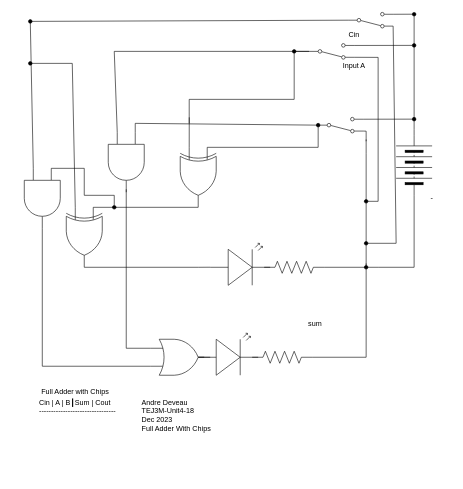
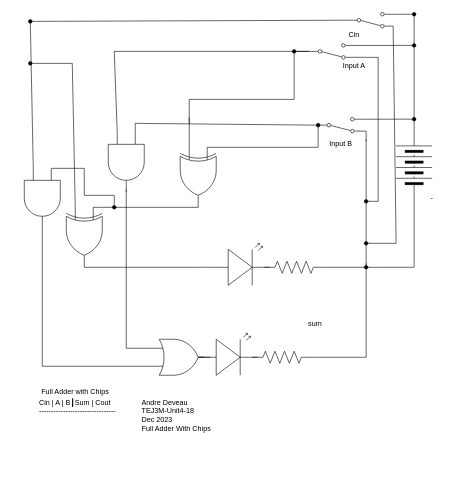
  <mxCell id="0" />
  <mxCell id="1" parent="0" />
  <mxCell id="2" value="Andre Deveau&lt;br&gt;TEJ3M-Unit4-18&lt;br&gt;Dec 2023&lt;br&gt;Full Adder With Chips" style="text;html=1;strokeColor=none;fillColor=none;align=left;verticalAlign=middle;whiteSpace=wrap;rounded=0;" parent="1" vertex="1"><mxGeometry x="234" y="677" width="146" height="30" as="geometry" /></mxCell>
  <mxCell id="3" value="&lt;div style=&quot;text-align: left;&quot;&gt;&lt;font color=&quot;#ffffff&quot;&gt;0 | 0 |&amp;nbsp; 0┃ 0&amp;nbsp; &amp;nbsp; &amp;nbsp; | 0&lt;/font&gt;&lt;/div&gt;&lt;div style=&quot;text-align: left;&quot;&gt;&lt;font color=&quot;#ffffff&quot;&gt;0 | 0 |&amp;nbsp; 1┃ 1&amp;nbsp; &amp;nbsp; &amp;nbsp; | 0&lt;/font&gt;&lt;/div&gt;&lt;div style=&quot;text-align: left;&quot;&gt;&lt;font color=&quot;#ffffff&quot;&gt;0 | 1 |&amp;nbsp; 0┃ 1&amp;nbsp; &amp;nbsp; &amp;nbsp; | 0&lt;/font&gt;&lt;/div&gt;&lt;div style=&quot;text-align: left;&quot;&gt;&lt;font color=&quot;#ffffff&quot;&gt;0 | 1 |&amp;nbsp; 1┃ 0&amp;nbsp; &amp;nbsp; &amp;nbsp; | 1&lt;/font&gt;&lt;/div&gt;&lt;div style=&quot;text-align: left;&quot;&gt;&lt;font color=&quot;#ffffff&quot;&gt;1 | 0 |&amp;nbsp; 0┃ 1&amp;nbsp; &amp;nbsp; &amp;nbsp; | 0&lt;/font&gt;&lt;/div&gt;&lt;div style=&quot;text-align: left;&quot;&gt;&lt;font color=&quot;#ffffff&quot;&gt;1 | 0 |&amp;nbsp; 1┃ 0&amp;nbsp; &amp;nbsp; &amp;nbsp; | 1&lt;/font&gt;&lt;/div&gt;&lt;div style=&quot;text-align: left;&quot;&gt;&lt;font color=&quot;#ffffff&quot;&gt;1 | 1 |&amp;nbsp; 0┃ 0&amp;nbsp; &amp;nbsp; &amp;nbsp; | 1&lt;/font&gt;&lt;/div&gt;&lt;div style=&quot;text-align: left;&quot;&gt;&lt;font color=&quot;#ffffff&quot;&gt;1 | 1 |&amp;nbsp; 1┃ 1&amp;nbsp; &amp;nbsp; &amp;nbsp; | 1&lt;/font&gt;&lt;/div&gt;" style="text;html=1;strokeColor=none;fillColor=none;align=center;verticalAlign=middle;whiteSpace=wrap;rounded=0;" parent="1" vertex="1"><mxGeometry x="59" y="703" width="130" height="90" as="geometry" /></mxCell>
  <mxCell id="4" style="edgeStyle=none;html=1;exitX=0;exitY=0.25;exitDx=0;exitDy=0;exitPerimeter=0;entryX=0;entryY=0.5;entryDx=0;entryDy=0;endArrow=oval;endFill=1;rounded=0;startArrow=none;startFill=0;" edge="1" parent="1" target="8"><mxGeometry relative="1" as="geometry"><Array as="points"><mxPoint x="530" y="245" /></Array><mxPoint x="345" y="245" as="sourcePoint" /></mxGeometry></mxCell>
  <mxCell id="5" style="edgeStyle=none;rounded=0;html=1;endArrow=oval;endFill=1;startArrow=none;startFill=0;" edge="1" parent="1"><mxGeometry relative="1" as="geometry"><mxPoint x="610" y="445" as="targetPoint" /><mxPoint x="610" y="235" as="sourcePoint" /><Array as="points"><mxPoint x="610" y="255" /></Array></mxGeometry></mxCell>
  <mxCell id="6" style="edgeStyle=none;html=1;exitX=1;exitY=0.12;exitDx=0;exitDy=0;endArrow=oval;endFill=1;startArrow=none;startFill=0;" edge="1" parent="1" source="8"><mxGeometry relative="1" as="geometry"><mxPoint x="690" y="198" as="targetPoint" /></mxGeometry></mxCell>
  <mxCell id="7" style="edgeStyle=none;rounded=0;jumpStyle=none;html=1;exitX=1;exitY=0.88;exitDx=0;exitDy=0;strokeColor=default;strokeWidth=1;startArrow=none;startFill=0;endArrow=none;endFill=0;endSize=6;" edge="1" parent="1" source="8"><mxGeometry relative="1" as="geometry"><mxPoint x="610" y="231.884" as="targetPoint" /><Array as="points"><mxPoint x="610" y="218" /><mxPoint x="610" y="235" /></Array></mxGeometry></mxCell>
  <mxCell id="8" value="" style="shape=mxgraph.electrical.electro-mechanical.twoWaySwitch;aspect=fixed;elSwitchState=2;flipV=1;" vertex="1" parent="1"><mxGeometry x="530" y="195" width="75" height="26" as="geometry" /></mxCell>
  <mxCell id="9" style="edgeStyle=none;html=1;exitX=0;exitY=0.57;exitDx=0;exitDy=0;exitPerimeter=0;endArrow=none;endFill=0;entryX=1;entryY=0.5;entryDx=0;entryDy=0;entryPerimeter=0;" edge="1" parent="1" source="10"><mxGeometry relative="1" as="geometry"><mxPoint x="330" y="445" as="targetPoint" /></mxGeometry></mxCell>
  <mxCell id="10" value="" style="verticalLabelPosition=bottom;shadow=0;dashed=0;align=center;html=1;verticalAlign=top;shape=mxgraph.electrical.opto_electronics.led_2;pointerEvents=1;" vertex="1" parent="1"><mxGeometry x="350" y="405" width="100" height="70" as="geometry" /></mxCell>
  <mxCell id="11" style="edgeStyle=none;rounded=0;html=1;startArrow=none;startFill=0;endArrow=none;endFill=0;" edge="1" parent="1" source="12"><mxGeometry relative="1" as="geometry"><mxPoint x="630" y="445" as="targetPoint" /></mxGeometry></mxCell>
  <mxCell id="12" value="" style="pointerEvents=1;verticalLabelPosition=bottom;shadow=0;dashed=0;align=center;html=1;verticalAlign=top;shape=mxgraph.electrical.resistors.resistor_2;" vertex="1" parent="1"><mxGeometry x="440" y="435" width="100" height="20" as="geometry" /></mxCell>
  <mxCell id="13" style="edgeStyle=none;rounded=0;html=1;exitX=1;exitY=0.5;exitDx=0;exitDy=0;startArrow=none;startFill=0;endArrow=none;endFill=0;" edge="1" parent="1" source="15"><mxGeometry relative="1" as="geometry"><mxPoint x="630" y="445" as="targetPoint" /><mxPoint x="640" y="355" as="sourcePoint" /><Array as="points"><mxPoint x="690" y="445" /></Array></mxGeometry></mxCell>
  <mxCell id="14" style="edgeStyle=none;html=1;exitX=0;exitY=0.5;exitDx=0;exitDy=0;endArrow=none;endFill=0;" edge="1" parent="1" source="15"><mxGeometry relative="1" as="geometry"><mxPoint x="690" y="25" as="targetPoint" /><Array as="points"><mxPoint x="690" y="205" /></Array></mxGeometry></mxCell>
  <mxCell id="15" value="" style="pointerEvents=1;verticalLabelPosition=bottom;shadow=0;dashed=0;align=center;html=1;verticalAlign=top;shape=mxgraph.electrical.miscellaneous.batteryStack;rotation=90;flipV=0;flipH=1;" vertex="1" parent="1"><mxGeometry x="640" y="245" width="100" height="60" as="geometry" /></mxCell>
+ <mxCell id="16" value="Input B" style="text;strokeColor=none;align=center;fillColor=none;html=1;verticalAlign=middle;whiteSpace=wrap;rounded=0;labelBackgroundColor=none;" vertex="1" parent="1"><mxGeometry x="537.5" y="225" width="60" height="30" as="geometry" /></mxCell>
  <mxCell id="17" value="sum" style="text;strokeColor=none;align=center;fillColor=none;html=1;verticalAlign=middle;whiteSpace=wrap;rounded=0;labelBackgroundColor=none;" vertex="1" parent="1"><mxGeometry x="495" y="525" width="60" height="30" as="geometry" /></mxCell>
  <mxCell id="18" value="-" style="text;strokeColor=none;align=center;fillColor=none;html=1;verticalAlign=middle;whiteSpace=wrap;rounded=0;" vertex="1" parent="1"><mxGeometry x="690" y="315" width="60" height="30" as="geometry" /></mxCell>
  <mxCell id="19" value="Input A" style="text;strokeColor=none;align=center;fillColor=none;html=1;verticalAlign=middle;whiteSpace=wrap;rounded=0;labelBackgroundColor=none;" vertex="1" parent="1"><mxGeometry x="560" y="95" width="60" height="30" as="geometry" /></mxCell>
  <mxCell id="20" style="edgeStyle=none;html=1;endArrow=oval;endFill=1;rounded=0;startArrow=none;startFill=0;strokeColor=default;strokeWidth=1;endSize=6;jumpStyle=none;" edge="1" parent="1"><mxGeometry relative="1" as="geometry"><mxPoint x="610" y="335" as="targetPoint" /><mxPoint x="630" y="95" as="sourcePoint" /><Array as="points"><mxPoint x="630" y="335" /><mxPoint x="610" y="335" /></Array></mxGeometry></mxCell>
  <mxCell id="21" style="edgeStyle=none;rounded=0;html=1;exitX=1;exitY=0.88;exitDx=0;exitDy=0;startArrow=none;startFill=0;endArrow=none;endFill=0;" edge="1" parent="1" source="26"><mxGeometry relative="1" as="geometry"><mxPoint x="630" y="95" as="targetPoint" /></mxGeometry></mxCell>
  <mxCell id="22" style="edgeStyle=none;rounded=0;jumpStyle=none;html=1;exitX=1;exitY=0.12;exitDx=0;exitDy=0;strokeColor=default;strokeWidth=1;startArrow=none;startFill=0;endArrow=oval;endFill=1;endSize=6;" edge="1" parent="1" source="26"><mxGeometry relative="1" as="geometry"><mxPoint x="690" y="75" as="targetPoint" /></mxGeometry></mxCell>
  <mxCell id="23" style="edgeStyle=none;rounded=0;html=1;endArrow=none;endFill=0;startArrow=oval;startFill=1;" edge="1" parent="1"><mxGeometry relative="1" as="geometry"><mxPoint x="315" y="205" as="targetPoint" /><Array as="points"><mxPoint x="490" y="165" /><mxPoint x="315" y="165" /></Array><mxPoint x="490" y="85" as="sourcePoint" /></mxGeometry></mxCell>
  <mxCell id="24" style="edgeStyle=none;html=1;exitX=0;exitY=0.5;exitDx=0;exitDy=0;startArrow=none;startFill=0;endArrow=none;endFill=0;" edge="1" parent="1" source="26"><mxGeometry relative="1" as="geometry"><mxPoint x="490" y="85" as="targetPoint" /></mxGeometry></mxCell>
  <mxCell id="25" style="edgeStyle=none;rounded=0;html=1;exitX=0;exitY=0.5;exitDx=0;exitDy=0;startArrow=none;startFill=0;endArrow=none;endFill=0;fillColor=none;" edge="1" parent="1" source="26"><mxGeometry relative="1" as="geometry"><mxPoint x="190" y="85" as="targetPoint" /></mxGeometry></mxCell>
  <mxCell id="26" value="" style="shape=mxgraph.electrical.electro-mechanical.twoWaySwitch;aspect=fixed;elSwitchState=2;flipV=1;" vertex="1" parent="1"><mxGeometry x="515" y="72" width="75" height="26" as="geometry" /></mxCell>
  <mxCell id="27" value="" style="edgeStyle=none;orthogonalLoop=1;jettySize=auto;html=1;rounded=0;strokeColor=default;strokeWidth=1;startArrow=none;startFill=0;endArrow=none;endFill=0;endSize=6;jumpStyle=none;" edge="1" parent="1"><mxGeometry width="80" relative="1" as="geometry"><mxPoint x="610" y="235" as="sourcePoint" /><mxPoint x="610" y="235" as="targetPoint" /><Array as="points" /></mxGeometry></mxCell>
  <mxCell id="28" style="edgeStyle=none;html=1;exitX=0;exitY=0.75;exitDx=0;exitDy=0;exitPerimeter=0;endArrow=none;endFill=0;" edge="1" parent="1"><mxGeometry relative="1" as="geometry"><mxPoint x="315.062" y="195" as="targetPoint" /><mxPoint x="315" y="245" as="sourcePoint" /></mxGeometry></mxCell>
  <mxCell id="29" style="edgeStyle=none;rounded=0;html=1;exitX=1;exitY=0.5;exitDx=0;exitDy=0;exitPerimeter=0;entryX=0;entryY=0.25;entryDx=0;entryDy=0;entryPerimeter=0;startArrow=none;startFill=0;endArrow=none;endFill=0;" edge="1" parent="1" source="30" target="48"><mxGeometry relative="1" as="geometry" /></mxCell>
  <mxCell id="30" value="" style="verticalLabelPosition=bottom;shadow=0;dashed=0;align=center;html=1;verticalAlign=top;shape=mxgraph.electrical.logic_gates.logic_gate;operation=xor;rotation=90;" vertex="1" parent="1"><mxGeometry x="280" y="265" width="100" height="60" as="geometry" /></mxCell>
  <mxCell id="31" value="" style="verticalLabelPosition=bottom;shadow=0;dashed=0;align=center;html=1;verticalAlign=top;shape=mxgraph.electrical.opto_electronics.led_2;pointerEvents=1;" vertex="1" parent="1"><mxGeometry x="330" y="555" width="100" height="70" as="geometry" /></mxCell>
  <mxCell id="32" style="edgeStyle=none;rounded=0;html=1;startArrow=none;startFill=0;endArrow=none;endFill=0;" edge="1" parent="1" source="33"><mxGeometry relative="1" as="geometry"><mxPoint x="610" y="595" as="targetPoint" /></mxGeometry></mxCell>
  <mxCell id="33" value="" style="pointerEvents=1;verticalLabelPosition=bottom;shadow=0;dashed=0;align=center;html=1;verticalAlign=top;shape=mxgraph.electrical.resistors.resistor_2;" vertex="1" parent="1"><mxGeometry x="420" y="585" width="100" height="20" as="geometry" /></mxCell>
  <mxCell id="34" value="" style="edgeStyle=none;orthogonalLoop=1;jettySize=auto;html=1;endArrow=none;endFill=0;" edge="1" parent="1"><mxGeometry width="80" relative="1" as="geometry"><mxPoint x="610" y="438.6" as="sourcePoint" /><mxPoint x="610" y="595" as="targetPoint" /><Array as="points" /></mxGeometry></mxCell>
  <mxCell id="35" value="" style="edgeStyle=none;orthogonalLoop=1;jettySize=auto;html=1;endArrow=none;endFill=0;" edge="1" parent="1" target="38"><mxGeometry width="80" relative="1" as="geometry"><mxPoint x="210" y="315" as="sourcePoint" /><mxPoint x="210" y="595" as="targetPoint" /><Array as="points" /></mxGeometry></mxCell>
  <mxCell id="36" style="edgeStyle=none;html=1;exitX=0;exitY=0.25;exitDx=0;exitDy=0;exitPerimeter=0;entryX=0;entryY=0.5;entryDx=0;entryDy=0;startArrow=none;startFill=0;endArrow=none;endFill=0;rounded=0;" edge="1" parent="1" source="38" target="8"><mxGeometry relative="1" as="geometry"><Array as="points"><mxPoint x="225" y="205" /></Array></mxGeometry></mxCell>
  <mxCell id="37" style="edgeStyle=none;rounded=0;html=1;exitX=0;exitY=0.75;exitDx=0;exitDy=0;exitPerimeter=0;startArrow=none;startFill=0;endArrow=none;endFill=0;fillColor=none;strokeColor=default;" edge="1" parent="1" source="38"><mxGeometry relative="1" as="geometry"><mxPoint x="190" y="85" as="targetPoint" /></mxGeometry></mxCell>
  <mxCell id="38" value="" style="verticalLabelPosition=bottom;shadow=0;dashed=0;align=center;html=1;verticalAlign=top;shape=mxgraph.electrical.logic_gates.logic_gate;operation=and;rotation=90;" vertex="1" parent="1"><mxGeometry x="160" y="240" width="100" height="60" as="geometry" /></mxCell>
  <mxCell id="39" value="" style="edgeStyle=none;html=1;exitX=0;exitY=0.57;exitDx=0;exitDy=0;exitPerimeter=0;endArrow=none;endFill=0;" edge="1" parent="1" source="31"><mxGeometry relative="1" as="geometry"><mxPoint x="340" y="594.875" as="targetPoint" /><mxPoint x="330" y="594.9" as="sourcePoint" /></mxGeometry></mxCell>
  <mxCell id="40" style="edgeStyle=none;html=1;entryX=1;entryY=0.5;entryDx=0;entryDy=0;entryPerimeter=0;endArrow=none;endFill=0;exitX=0;exitY=0.25;exitDx=0;exitDy=0;exitPerimeter=0;rounded=0;" edge="1" parent="1" source="41" target="38"><mxGeometry relative="1" as="geometry"><mxPoint x="210" y="575" as="sourcePoint" /><Array as="points"><mxPoint x="210" y="580" /></Array></mxGeometry></mxCell>
  <mxCell id="41" value="" style="verticalLabelPosition=bottom;shadow=0;dashed=0;align=center;html=1;verticalAlign=top;shape=mxgraph.electrical.logic_gates.logic_gate;operation=or;" vertex="1" parent="1"><mxGeometry x="250" y="565" width="100" height="60" as="geometry" /></mxCell>
  <mxCell id="42" style="edgeStyle=none;rounded=0;html=1;exitX=1;exitY=0.5;exitDx=0;exitDy=0;exitPerimeter=0;entryX=0;entryY=0.75;entryDx=0;entryDy=0;entryPerimeter=0;startArrow=none;startFill=0;endArrow=none;endFill=0;" edge="1" parent="1" source="45" target="41"><mxGeometry relative="1" as="geometry"><Array as="points"><mxPoint x="70" y="610" /></Array></mxGeometry></mxCell>
  <mxCell id="43" style="edgeStyle=none;rounded=0;html=1;exitX=0;exitY=0.75;exitDx=0;exitDy=0;exitPerimeter=0;startArrow=none;startFill=0;endArrow=none;endFill=0;" edge="1" parent="1" source="45"><mxGeometry relative="1" as="geometry"><mxPoint x="50" y="35" as="targetPoint" /></mxGeometry></mxCell>
  <mxCell id="44" style="edgeStyle=none;rounded=0;html=1;exitX=0;exitY=0.25;exitDx=0;exitDy=0;exitPerimeter=0;startArrow=none;startFill=0;endArrow=oval;endFill=1;" edge="1" parent="1" source="45"><mxGeometry relative="1" as="geometry"><mxPoint x="190" y="345" as="targetPoint" /><Array as="points"><mxPoint x="140" y="280" /><mxPoint x="140" y="325" /><mxPoint x="190" y="325" /></Array></mxGeometry></mxCell>
  <mxCell id="45" value="" style="verticalLabelPosition=bottom;shadow=0;dashed=0;align=center;html=1;verticalAlign=top;shape=mxgraph.electrical.logic_gates.logic_gate;operation=and;rotation=90;" vertex="1" parent="1"><mxGeometry x="20" y="300" width="100" height="60" as="geometry" /></mxCell>
  <mxCell id="46" style="edgeStyle=none;rounded=0;html=1;exitX=1;exitY=0.5;exitDx=0;exitDy=0;exitPerimeter=0;endArrow=none;endFill=0;" edge="1" parent="1" source="48"><mxGeometry relative="1" as="geometry"><mxPoint x="330" y="445" as="targetPoint" /></mxGeometry></mxCell>
  <mxCell id="47" style="edgeStyle=none;rounded=0;html=1;exitX=0;exitY=0.75;exitDx=0;exitDy=0;exitPerimeter=0;startArrow=none;startFill=0;endArrow=oval;endFill=1;" edge="1" parent="1" source="48"><mxGeometry relative="1" as="geometry"><mxPoint x="50" y="105" as="targetPoint" /><Array as="points"><mxPoint x="120" y="105" /></Array></mxGeometry></mxCell>
  <mxCell id="48" value="" style="verticalLabelPosition=bottom;shadow=0;dashed=0;align=center;html=1;verticalAlign=top;shape=mxgraph.electrical.logic_gates.logic_gate;operation=xor;rotation=90;" vertex="1" parent="1"><mxGeometry x="90" y="365" width="100" height="60" as="geometry" /></mxCell>
  <mxCell id="49" style="edgeStyle=none;rounded=0;html=1;exitX=1;exitY=0.88;exitDx=0;exitDy=0;endArrow=oval;endFill=1;startArrow=none;startFill=0;" edge="1" parent="1" source="52"><mxGeometry relative="1" as="geometry"><mxPoint x="610" y="405" as="targetPoint" /><Array as="points"><mxPoint x="660" y="405" /></Array></mxGeometry></mxCell>
  <mxCell id="50" style="edgeStyle=none;rounded=0;html=1;exitX=1;exitY=0.12;exitDx=0;exitDy=0;startArrow=none;startFill=0;endArrow=oval;endFill=1;" edge="1" parent="1" source="52"><mxGeometry relative="1" as="geometry"><mxPoint x="690" y="23" as="targetPoint" /></mxGeometry></mxCell>
  <mxCell id="51" style="edgeStyle=none;rounded=0;html=1;exitX=0;exitY=0.5;exitDx=0;exitDy=0;startArrow=none;startFill=0;endArrow=oval;endFill=1;" edge="1" parent="1" source="52"><mxGeometry relative="1" as="geometry"><mxPoint x="50" y="35" as="targetPoint" /></mxGeometry></mxCell>
  <mxCell id="52" value="" style="shape=mxgraph.electrical.electro-mechanical.twoWaySwitch;aspect=fixed;elSwitchState=2;flipV=1;flipH=0;" vertex="1" parent="1"><mxGeometry x="580" y="20" width="75" height="26" as="geometry" /></mxCell>
  <mxCell id="53" value="Cin" style="text;strokeColor=none;align=center;fillColor=none;html=1;verticalAlign=middle;whiteSpace=wrap;rounded=0;labelBackgroundColor=none;" vertex="1" parent="1"><mxGeometry x="560" y="42" width="60" height="30" as="geometry" /></mxCell>
  <mxCell id="54" value="Full Adder with Chips" style="text;strokeColor=none;align=center;fillColor=none;html=1;verticalAlign=middle;whiteSpace=wrap;rounded=0;labelBackgroundColor=none;" vertex="1" parent="1"><mxGeometry x="50" y="638" width="150" height="30" as="geometry" /></mxCell>
  <mxCell id="55" value="&lt;div style=&quot;border-color: rgb(0, 0, 0);&quot;&gt;Cin | A | B┃Sum | Cout&lt;/div&gt;&lt;div style=&quot;border-color: rgb(0, 0, 0);&quot;&gt;--------------------------------&lt;/div&gt;&lt;div style=&quot;border-color: rgb(0, 0, 0);&quot;&gt;&lt;br style=&quot;border-color: rgb(0, 0, 0); color: rgb(240, 240, 240); font-family: Helvetica; font-size: 12px; font-style: normal; font-variant-ligatures: normal; font-variant-caps: normal; font-weight: 400; letter-spacing: normal; orphans: 2; text-align: left; text-indent: 0px; text-transform: none; widows: 2; word-spacing: 0px; -webkit-text-stroke-width: 0px; background-color: rgb(42, 37, 47); text-decoration-thickness: initial; text-decoration-style: initial; text-decoration-color: initial;&quot;&gt;&lt;/div&gt;" style="text;whiteSpace=wrap;html=1;" vertex="1" parent="1"><mxGeometry x="63" y="657" width="160" height="70" as="geometry" /></mxCell>
